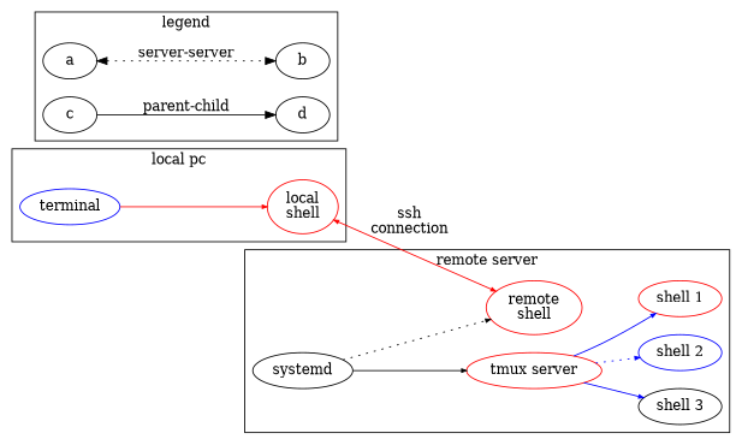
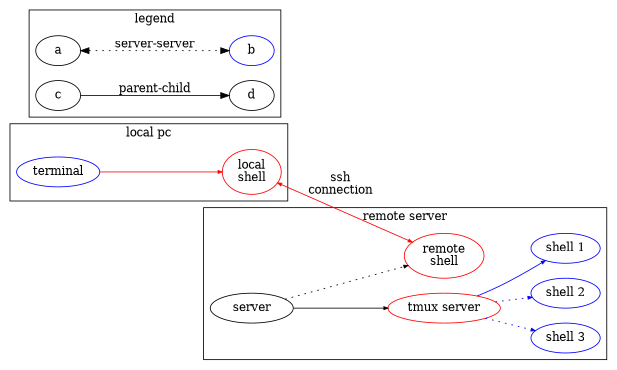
  digraph {
    rankdir=LR
    edge [arrowsize=0.5 color=blue dir=forward]
    terminal [color=blue]
    n2 [color=red label="local\nshell"]
    a
-   b
+   b [color=blue]
    c
    d
    n7 [color=red label="remote\nshell"]
    n8 [color=red label="tmux server"]
-   n9 [color=black label="shell 3"]
+   n9 [color=blue label="shell 3"]
    n10 [color=blue label="shell 2"]
-   n11 [color=red label="shell 1"]
-   systemd [color=black]
+   n11 [color=blue label="shell 1"]
+   systemd [color=black label=server]
    subgraph cluster_1 {
      label="local pc"
      terminal
      n2
    }
    subgraph cluster_2 {
      label=legend
      a
      b
      c
      d
    }
    subgraph cluster_3 {
      label="remote server"
      rank=same
      n7
      n8
      n9
      n10
      n11
      systemd
    }
    terminal -> n2 [color=red weight=5 dir=""]
    n2 -> n7 [color=red dir=both label="ssh\nconnection" style=solid]
    a -> b [dir=both label="server-server" style=dotted arrowsize="" color=""]
    c -> d [label="parent-child" arrowsize="" color="" dir=""]
-   n8 -> n9
+   n8 -> n9 [style=dotted]
    n8 -> n10 [style=dotted]
    n8 -> n11
    systemd -> n7 [color=black style=dotted]
    systemd -> n8 [color=black weight=20]
  }
